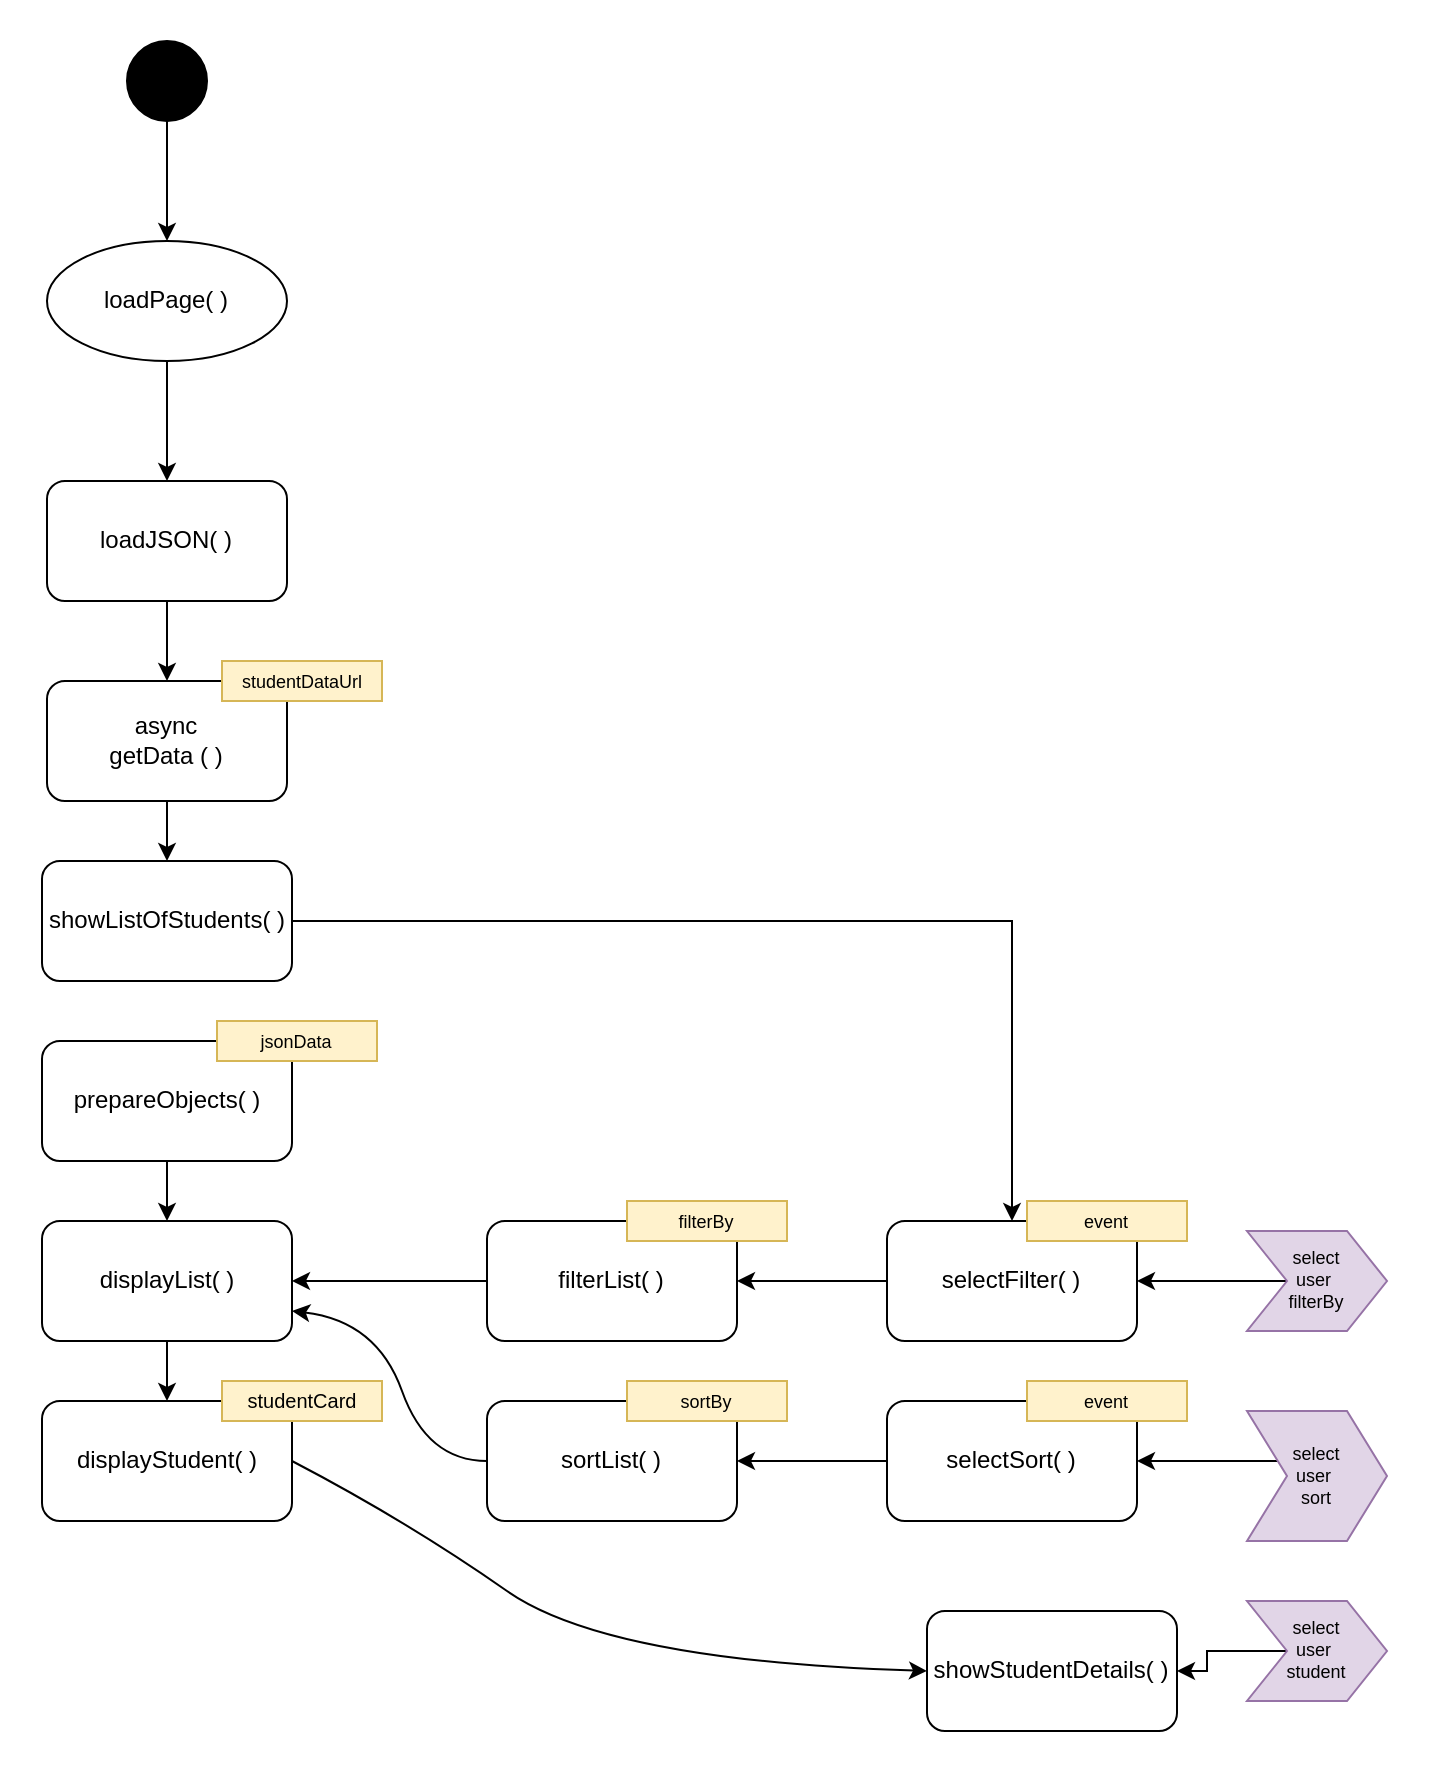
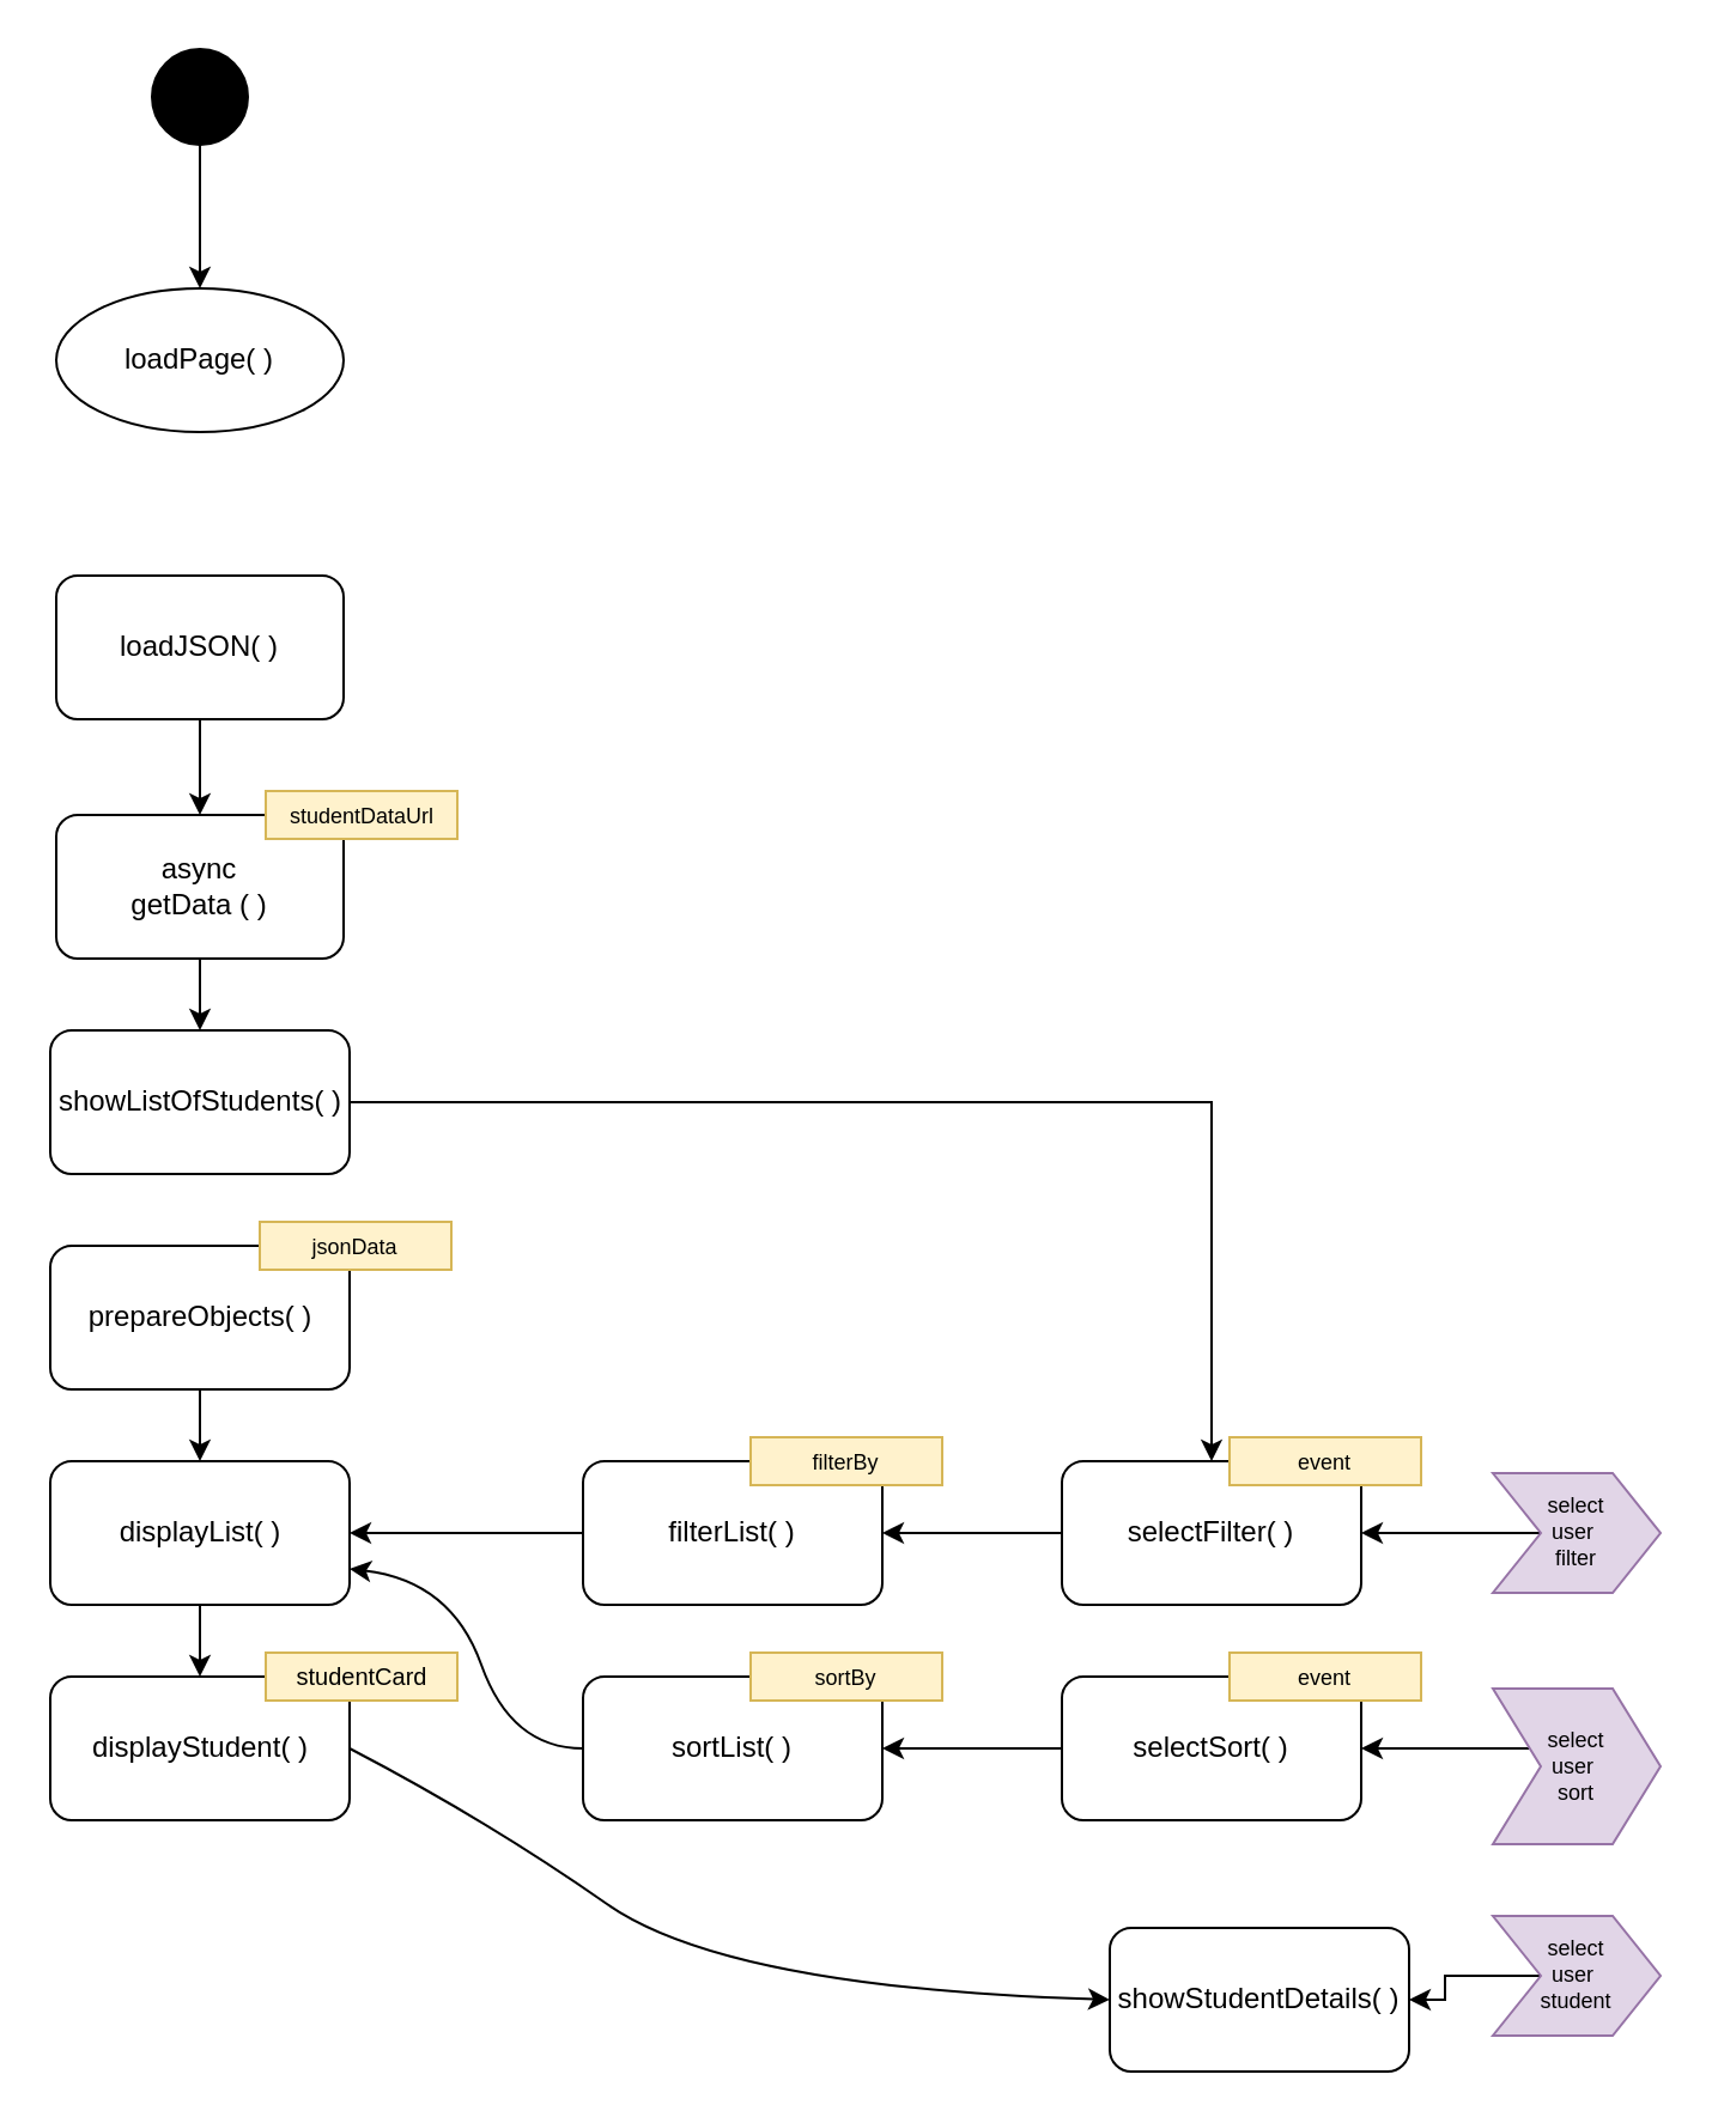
  <mxCell id="0" />
  <mxCell id="1" parent="0" />
  <mxCell id="2" value="" style="edgeStyle=orthogonalEdgeStyle;rounded=0;orthogonalLoop=1;jettySize=auto;html=1;fontSize=9;" parent="1" source="3" target="5" edge="1"><mxGeometry relative="1" as="geometry" /></mxCell>
  <mxCell id="3" value="" style="ellipse;whiteSpace=wrap;html=1;aspect=fixed;fillColor=#000000;" parent="1" vertex="1"><mxGeometry x="63" y="20" width="40" height="40" as="geometry" /></mxCell>
- <mxCell id="4" value="" style="edgeStyle=orthogonalEdgeStyle;rounded=0;orthogonalLoop=1;jettySize=auto;html=1;" parent="1" source="5" target="7" edge="1"><mxGeometry relative="1" as="geometry" /></mxCell>
  <mxCell id="5" value="loadPage( )" style="ellipse;whiteSpace=wrap;html=1;fillColor=#FFFFFF;" parent="1" vertex="1"><mxGeometry x="23" y="120" width="120" height="60" as="geometry" /></mxCell>
  <mxCell id="6" value="" style="edgeStyle=orthogonalEdgeStyle;rounded=0;orthogonalLoop=1;jettySize=auto;html=1;fontSize=9;" parent="1" source="7" target="9" edge="1"><mxGeometry relative="1" as="geometry" /></mxCell>
  <mxCell id="7" value="loadJSON( )" style="rounded=1;whiteSpace=wrap;html=1;fillColor=#FFFFFF;" parent="1" vertex="1"><mxGeometry x="23" y="240" width="120" height="60" as="geometry" /></mxCell>
  <mxCell id="8" value="" style="edgeStyle=orthogonalEdgeStyle;rounded=0;orthogonalLoop=1;jettySize=auto;html=1;fontSize=9;entryX=0.5;entryY=0;entryDx=0;entryDy=0;" parent="1" source="9" target="11" edge="1"><mxGeometry relative="1" as="geometry" /></mxCell>
  <mxCell id="9" value="async&lt;br&gt;getData ( )" style="rounded=1;whiteSpace=wrap;html=1;fillColor=#FFFFFF;" parent="1" vertex="1"><mxGeometry x="23" y="340" width="120" height="60" as="geometry" /></mxCell>
  <mxCell id="10" value="" style="edgeStyle=orthogonalEdgeStyle;rounded=0;orthogonalLoop=1;jettySize=auto;html=1;fontSize=9;" parent="1" source="11" target="22" edge="1"><mxGeometry relative="1" as="geometry" /></mxCell>
  <mxCell id="11" value="showListOfStudents( )&lt;br&gt;" style="rounded=1;whiteSpace=wrap;html=1;fillColor=#FFFFFF;" parent="1" vertex="1"><mxGeometry x="20.5" y="430" width="125" height="60" as="geometry" /></mxCell>
  <mxCell id="12" value="" style="edgeStyle=orthogonalEdgeStyle;rounded=0;orthogonalLoop=1;jettySize=auto;html=1;fontSize=9;entryX=0.5;entryY=0;entryDx=0;entryDy=0;" parent="1" source="13" target="16" edge="1"><mxGeometry relative="1" as="geometry" /></mxCell>
  <mxCell id="13" value="prepareObjects( )" style="rounded=1;whiteSpace=wrap;html=1;fillColor=#FFFFFF;" parent="1" vertex="1"><mxGeometry x="20.5" y="520" width="125" height="60" as="geometry" /></mxCell>
  <mxCell id="14" value="&lt;font style=&quot;font-size: 9px;&quot;&gt;jsonData&lt;/font&gt;" style="rounded=0;whiteSpace=wrap;html=1;fillColor=#fff2cc;strokeColor=#d6b656;" parent="1" vertex="1"><mxGeometry x="108" y="510" width="80" height="20" as="geometry" /></mxCell>
  <mxCell id="15" value="" style="edgeStyle=orthogonalEdgeStyle;rounded=0;orthogonalLoop=1;jettySize=auto;html=1;fontSize=9;" parent="1" source="16" target="17" edge="1"><mxGeometry relative="1" as="geometry" /></mxCell>
  <mxCell id="16" value="displayList( )" style="rounded=1;whiteSpace=wrap;html=1;fillColor=#FFFFFF;" parent="1" vertex="1"><mxGeometry x="20.5" y="610" width="125" height="60" as="geometry" /></mxCell>
  <mxCell id="17" value="displayStudent( )" style="rounded=1;whiteSpace=wrap;html=1;fillColor=#FFFFFF;" parent="1" vertex="1"><mxGeometry x="20.5" y="700" width="125" height="60" as="geometry" /></mxCell>
  <mxCell id="18" value="&lt;font size=&quot;1&quot;&gt;studentCard&lt;/font&gt;" style="rounded=0;whiteSpace=wrap;html=1;fillColor=#fff2cc;strokeColor=#d6b656;" parent="1" vertex="1"><mxGeometry x="110.5" y="690" width="80" height="20" as="geometry" /></mxCell>
  <mxCell id="19" value="" style="edgeStyle=orthogonalEdgeStyle;rounded=0;orthogonalLoop=1;jettySize=auto;html=1;fontSize=9;" parent="1" source="20" target="16" edge="1"><mxGeometry relative="1" as="geometry" /></mxCell>
  <mxCell id="20" value="filterList( )" style="rounded=1;whiteSpace=wrap;html=1;fillColor=#FFFFFF;" parent="1" vertex="1"><mxGeometry x="243" y="610" width="125" height="60" as="geometry" /></mxCell>
  <mxCell id="21" value="" style="edgeStyle=orthogonalEdgeStyle;rounded=0;orthogonalLoop=1;jettySize=auto;html=1;fontSize=9;entryX=1;entryY=0.5;entryDx=0;entryDy=0;" parent="1" source="22" target="20" edge="1"><mxGeometry relative="1" as="geometry" /></mxCell>
  <mxCell id="22" value="selectFilter( )" style="rounded=1;whiteSpace=wrap;html=1;fillColor=#FFFFFF;" parent="1" vertex="1"><mxGeometry x="443" y="610" width="125" height="60" as="geometry" /></mxCell>
  <mxCell id="23" value="sortList( )" style="rounded=1;whiteSpace=wrap;html=1;fillColor=#FFFFFF;" parent="1" vertex="1"><mxGeometry x="243" y="700" width="125" height="60" as="geometry" /></mxCell>
  <mxCell id="24" value="" style="edgeStyle=orthogonalEdgeStyle;rounded=0;orthogonalLoop=1;jettySize=auto;html=1;fontSize=9;entryX=1;entryY=0.5;entryDx=0;entryDy=0;" parent="1" source="25" target="23" edge="1"><mxGeometry relative="1" as="geometry" /></mxCell>
  <mxCell id="25" value="selectSort( )" style="rounded=1;whiteSpace=wrap;html=1;fillColor=#FFFFFF;" parent="1" vertex="1"><mxGeometry x="443" y="700" width="125" height="60" as="geometry" /></mxCell>
  <mxCell id="26" value="" style="edgeStyle=orthogonalEdgeStyle;rounded=0;orthogonalLoop=1;jettySize=auto;html=1;fontSize=9;entryX=1;entryY=0.5;entryDx=0;entryDy=0;" parent="1" source="27" target="22" edge="1"><mxGeometry relative="1" as="geometry" /></mxCell>
- <mxCell id="27" value="select&lt;br&gt;user&amp;nbsp;&lt;br&gt;filterBy" style="shape=step;perimeter=stepPerimeter;whiteSpace=wrap;html=1;fixedSize=1;strokeColor=#9673a6;fontSize=9;fillColor=#e1d5e7;align=center;" parent="1" vertex="1"><mxGeometry x="623" y="615" width="70" height="50" as="geometry" /></mxCell>
+ <mxCell id="27" value="select&lt;br&gt;user&amp;nbsp;&lt;br&gt;filter" style="shape=step;perimeter=stepPerimeter;whiteSpace=wrap;html=1;fixedSize=1;strokeColor=#9673a6;fontSize=9;fillColor=#e1d5e7;align=center;" parent="1" vertex="1"><mxGeometry x="623" y="615" width="70" height="50" as="geometry" /></mxCell>
  <mxCell id="28" value="" style="edgeStyle=orthogonalEdgeStyle;rounded=0;orthogonalLoop=1;jettySize=auto;html=1;fontSize=9;entryX=1;entryY=0.5;entryDx=0;entryDy=0;" parent="1" source="29" target="25" edge="1"><mxGeometry relative="1" as="geometry"><Array as="points"><mxPoint x="583" y="730" /><mxPoint x="583" y="730" /></Array></mxGeometry></mxCell>
  <mxCell id="29" value="select&lt;br&gt;user&amp;nbsp;&lt;br&gt;sort" style="shape=step;perimeter=stepPerimeter;whiteSpace=wrap;html=1;fixedSize=1;strokeColor=#9673a6;fontSize=9;fillColor=#e1d5e7;align=center;" parent="1" vertex="1"><mxGeometry x="623" y="705" width="70" height="65" as="geometry" /></mxCell>
  <mxCell id="30" value="&lt;font style=&quot;font-size: 9px;&quot;&gt;studentDataUrl&lt;/font&gt;" style="rounded=0;whiteSpace=wrap;html=1;fillColor=#fff2cc;strokeColor=#d6b656;" parent="1" vertex="1"><mxGeometry x="110.5" y="330" width="80" height="20" as="geometry" /></mxCell>
  <mxCell id="31" value="&lt;font style=&quot;font-size: 9px;&quot;&gt;event&lt;/font&gt;" style="rounded=0;whiteSpace=wrap;html=1;fillColor=#fff2cc;strokeColor=#d6b656;" parent="1" vertex="1"><mxGeometry x="513" y="600" width="80" height="20" as="geometry" /></mxCell>
  <mxCell id="32" value="&lt;font style=&quot;font-size: 9px;&quot;&gt;filterBy&lt;/font&gt;" style="rounded=0;whiteSpace=wrap;html=1;fillColor=#fff2cc;strokeColor=#d6b656;" parent="1" vertex="1"><mxGeometry x="313" y="600" width="80" height="20" as="geometry" /></mxCell>
  <mxCell id="33" value="&lt;font style=&quot;font-size: 9px;&quot;&gt;sortBy&lt;/font&gt;" style="rounded=0;whiteSpace=wrap;html=1;fillColor=#fff2cc;strokeColor=#d6b656;" parent="1" vertex="1"><mxGeometry x="313" y="690" width="80" height="20" as="geometry" /></mxCell>
  <mxCell id="34" value="&lt;font style=&quot;font-size: 9px;&quot;&gt;event&lt;/font&gt;" style="rounded=0;whiteSpace=wrap;html=1;fillColor=#fff2cc;strokeColor=#d6b656;" parent="1" vertex="1"><mxGeometry x="513" y="690" width="80" height="20" as="geometry" /></mxCell>
  <mxCell id="35" value="" style="curved=1;endArrow=classic;html=1;rounded=0;exitX=0;exitY=0.5;exitDx=0;exitDy=0;entryX=1;entryY=0.75;entryDx=0;entryDy=0;" parent="1" source="23" target="16" edge="1"><mxGeometry width="50" height="50" relative="1" as="geometry"><mxPoint x="238" y="740" as="sourcePoint" /><mxPoint x="163" y="660" as="targetPoint" /><Array as="points"><mxPoint x="213" y="730" /><mxPoint x="188" y="660" /></Array></mxGeometry></mxCell>
  <mxCell id="36" value="" style="edgeStyle=orthogonalEdgeStyle;rounded=0;orthogonalLoop=1;jettySize=auto;html=1;" parent="1" source="37" target="38" edge="1"><mxGeometry relative="1" as="geometry" /></mxCell>
  <mxCell id="37" value="select&lt;br&gt;user&amp;nbsp;&lt;br&gt;student" style="shape=step;perimeter=stepPerimeter;whiteSpace=wrap;html=1;fixedSize=1;strokeColor=#9673a6;fontSize=9;fillColor=#e1d5e7;align=center;" parent="1" vertex="1"><mxGeometry x="623" y="800" width="70" height="50" as="geometry" /></mxCell>
  <mxCell id="38" value="showStudentDetails( )" style="rounded=1;whiteSpace=wrap;html=1;fillColor=#FFFFFF;" parent="1" vertex="1"><mxGeometry x="463" y="805" width="125" height="60" as="geometry" /></mxCell>
  <mxCell id="39" value="" style="curved=1;endArrow=classic;html=1;rounded=0;exitX=1;exitY=0.5;exitDx=0;exitDy=0;entryX=0;entryY=0.5;entryDx=0;entryDy=0;" parent="1" source="17" target="38" edge="1"><mxGeometry width="50" height="50" relative="1" as="geometry"><mxPoint x="303" y="910" as="sourcePoint" /><mxPoint x="353" y="860" as="targetPoint" /><Array as="points"><mxPoint x="203" y="760" /><mxPoint x="303" y="830" /></Array></mxGeometry></mxCell>
